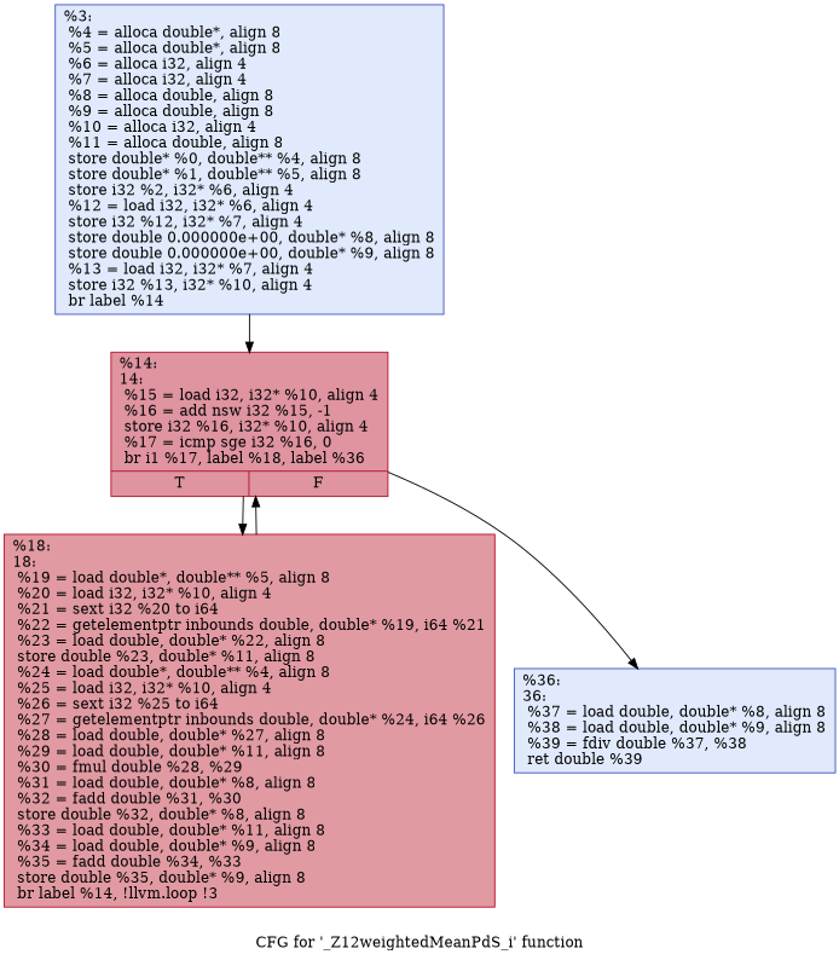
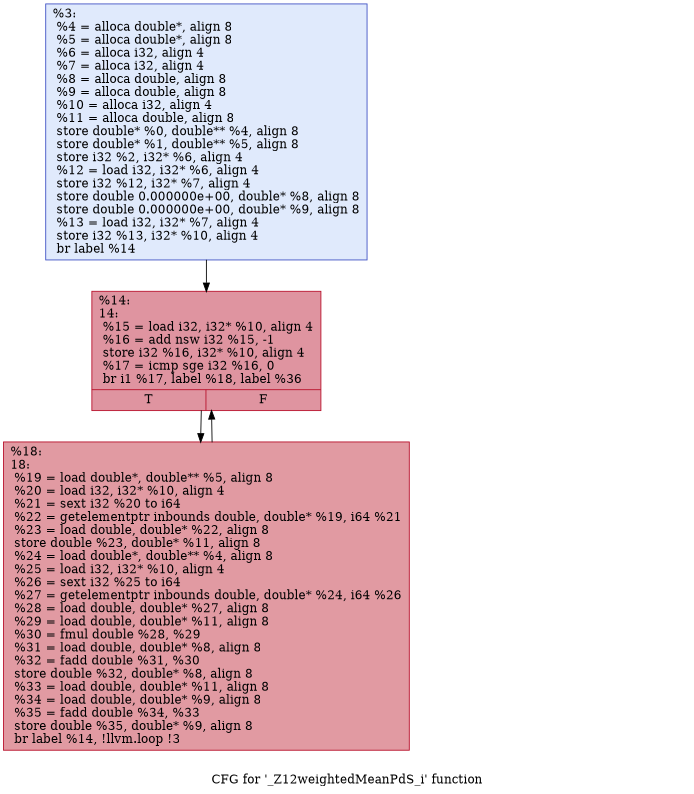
  digraph {
    label="CFG for '_Z12weightedMeanPdS_i' function"
    node [color="#3d50c3ff" fillcolor="#b9d0f970" shape=record style=filled]
    n1 [label="{%3:\l  %4 = alloca double*, align 8\l  %5 = alloca double*, align 8\l  %6 = alloca i32, align 4\l  %7 = alloca i32, align 4\l  %8 = alloca double, align 8\l  %9 = alloca double, align 8\l  %10 = alloca i32, align 4\l  %11 = alloca double, align 8\l  store double* %0, double** %4, align 8\l  store double* %1, double** %5, align 8\l  store i32 %2, i32* %6, align 4\l  %12 = load i32, i32* %6, align 4\l  store i32 %12, i32* %7, align 4\l  store double 0.000000e+00, double* %8, align 8\l  store double 0.000000e+00, double* %9, align 8\l  %13 = load i32, i32* %7, align 4\l  store i32 %13, i32* %10, align 4\l  br label %14\l}"]
    n2 [color="#b70d28ff" fillcolor="#b70d2870" label="{%14:\l14:                                               \l  %15 = load i32, i32* %10, align 4\l  %16 = add nsw i32 %15, -1\l  store i32 %16, i32* %10, align 4\l  %17 = icmp sge i32 %16, 0\l  br i1 %17, label %18, label %36\l|{<s0>T|<s1>F}}"]
    n3 [color="#b70d28ff" fillcolor="#bb1b2c70" label="{%18:\l18:                                               \l  %19 = load double*, double** %5, align 8\l  %20 = load i32, i32* %10, align 4\l  %21 = sext i32 %20 to i64\l  %22 = getelementptr inbounds double, double* %19, i64 %21\l  %23 = load double, double* %22, align 8\l  store double %23, double* %11, align 8\l  %24 = load double*, double** %4, align 8\l  %25 = load i32, i32* %10, align 4\l  %26 = sext i32 %25 to i64\l  %27 = getelementptr inbounds double, double* %24, i64 %26\l  %28 = load double, double* %27, align 8\l  %29 = load double, double* %11, align 8\l  %30 = fmul double %28, %29\l  %31 = load double, double* %8, align 8\l  %32 = fadd double %31, %30\l  store double %32, double* %8, align 8\l  %33 = load double, double* %11, align 8\l  %34 = load double, double* %9, align 8\l  %35 = fadd double %34, %33\l  store double %35, double* %9, align 8\l  br label %14, !llvm.loop !3\l}"]
-   n4 [label="{%36:\l36:                                               \l  %37 = load double, double* %8, align 8\l  %38 = load double, double* %9, align 8\l  %39 = fdiv double %37, %38\l  ret double %39\l}"]
    n1 -> n2
    n2 -> n3
-   n2 -> n4
    n3 -> n2
  }
